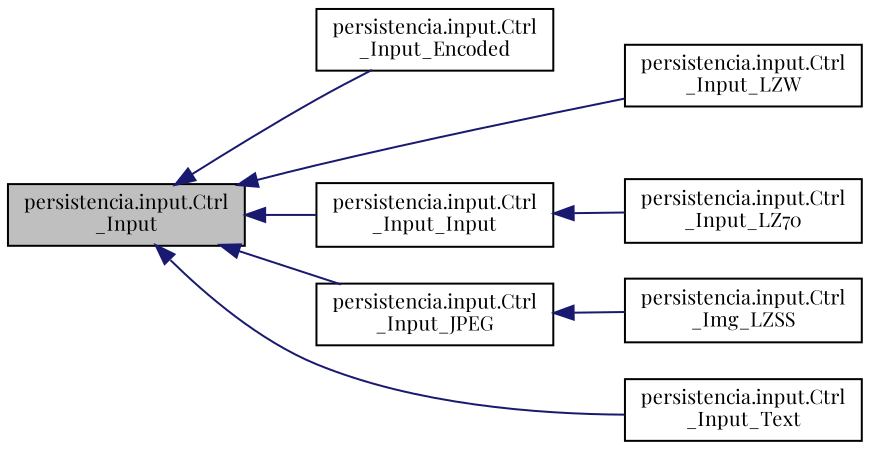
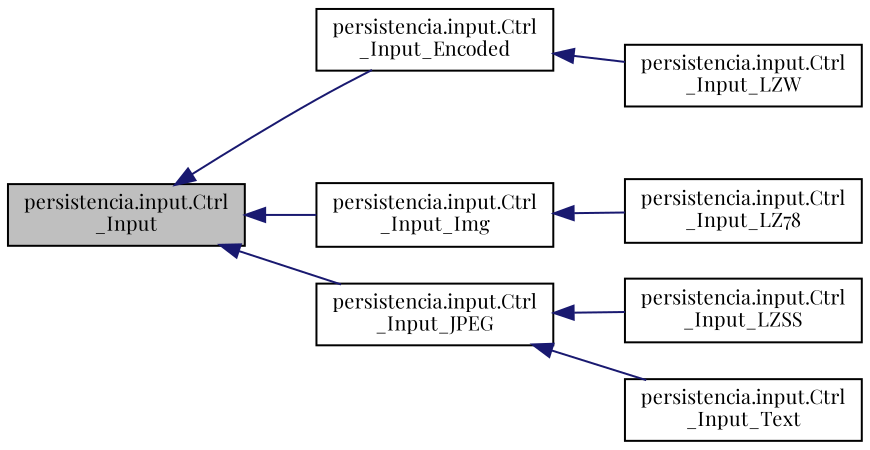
  digraph {
    fontname="Playfair Display"
    rankdir=LR
    node [color=black fillcolor=white fontname="Playfair Display" fontsize=10 shape=record style=filled]
    edge [color=midnightblue dir=back fontname="Playfair Display" fontsize=10 labelfontname=Helvetica labelfontsize=10 style=solid]
    n1 [fillcolor=grey75 fontcolor=black height=0.2 label="persistencia.input.Ctrl\l_Input" width=0.4]
    n2 [height=0.2 label="persistencia.input.Ctrl\l_Input_Encoded" width=0.4]
-   n3 [height=0.2 label="persistencia.input.Ctrl\l_Input_Input" width=0.4]
+   n3 [height=0.2 label="persistencia.input.Ctrl\l_Input_Img" width=0.4]
    n4 [height=0.2 label="persistencia.input.Ctrl\l_Input_JPEG" width=0.4]
    n5 [height=0.2 label="persistencia.input.Ctrl\l_Input_LZW" width=0.4]
    n6 [height=0.2 label="persistencia.input.Ctrl\l_Input_Text" width=0.4]
-   n7 [height=0.2 label="persistencia.input.Ctrl\l_Input_LZ70" width=0.4]
-   n8 [height=0.2 label="persistencia.input.Ctrl\l_Img_LZSS" width=0.4]
+   n7 [height=0.2 label="persistencia.input.Ctrl\l_Input_LZ78" width=0.4]
+   n8 [height=0.2 label="persistencia.input.Ctrl\l_Input_LZSS" width=0.4]
    n1 -> n2
    n1 -> n3
    n1 -> n4
-   n1 -> n5
-   n1 -> n6
+   n2 -> n5
+   n4 -> n6
    n3 -> n7
    n4 -> n8
  }
